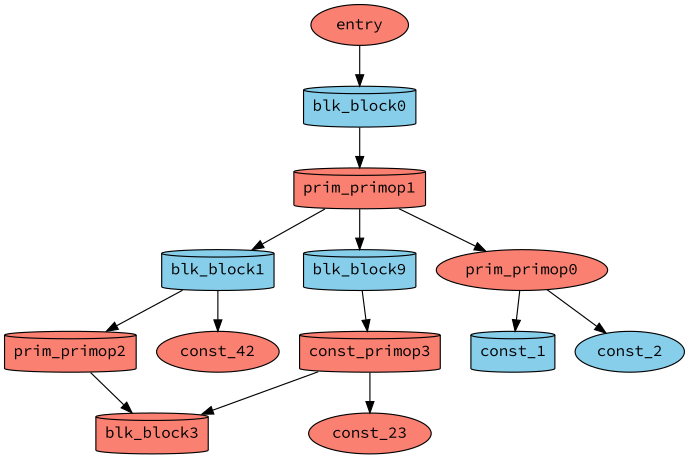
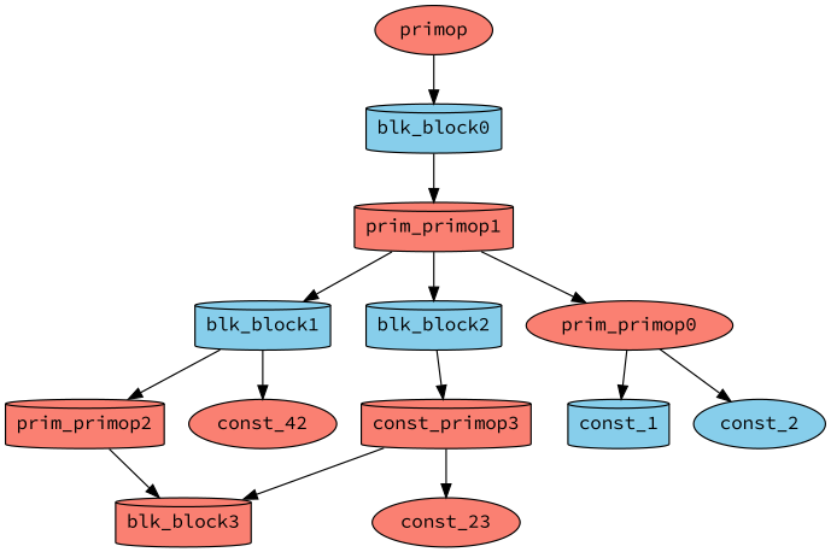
  digraph {
    fontname="Source Code Pro"
    node [fillcolor=salmon fontname="Source Code Pro" shape=cylinder style=filled]
    edge [fontname="Source Code Pro"]
-   n1 [label=entry shape=ellipse]
+   n1 [label=primop shape=ellipse]
    blk_block0 [fillcolor=skyblue]
    prim_primop1
    blk_block1 [fillcolor=skyblue]
-   blk_block2 [fillcolor=skyblue label=blk_block9]
+   blk_block2 [fillcolor=skyblue]
    prim_primop0 [shape=ellipse]
    prim_primop2
    const_42 [shape=ellipse]
    n9 [label=const_primop3]
    const_1 [fillcolor=skyblue]
    const_2 [fillcolor=skyblue shape=ellipse]
    blk_block3
    const_23 [shape=ellipse]
    n1 -> blk_block0
    blk_block0 -> prim_primop1
    prim_primop1 -> blk_block1
    prim_primop1 -> blk_block2
    prim_primop1 -> prim_primop0
    blk_block1 -> prim_primop2
    blk_block1 -> const_42
    blk_block2 -> n9
    prim_primop0 -> const_1
    prim_primop0 -> const_2
    prim_primop2 -> blk_block3
    n9 -> blk_block3
    n9 -> const_23
  }
